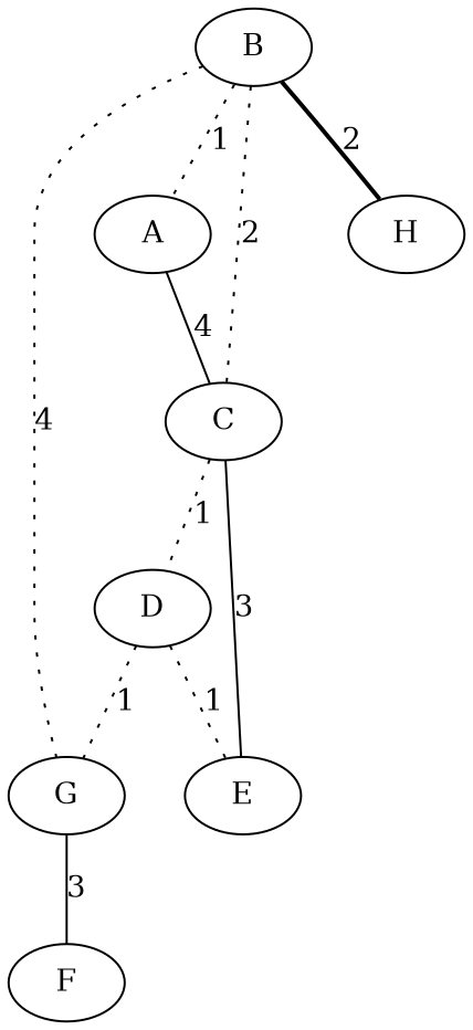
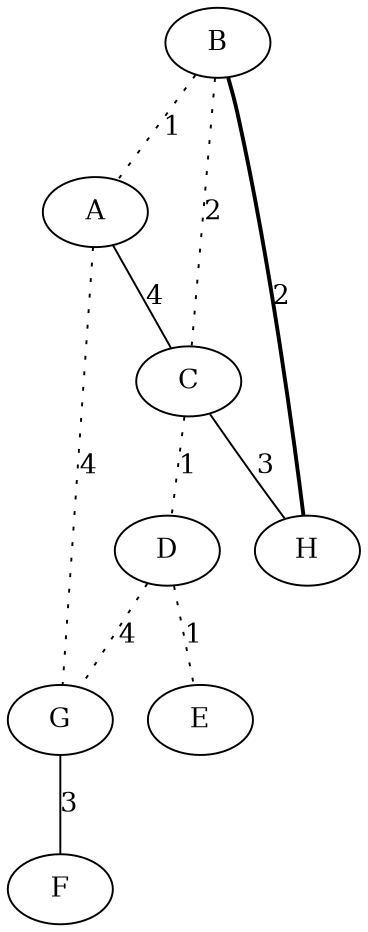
  graph {
    edge [style=dotted]
    B
    G
    A
    C
    H
    F
    D
    E
-   B -- G [label=4]
+   A -- G [label=4]
    B -- A [label=1]
    B -- C [label=2]
    B -- H [label=2 style=bold]
    G -- F [label=3 style=solid]
    A -- C [label=4 style=solid]
    C -- D [label=1]
-   C -- E [label=3 style=solid]
-   D -- G [label=1]
+   C -- H [label=3 style=solid]
+   D -- G [label=4]
    D -- E [label=1]
  }
